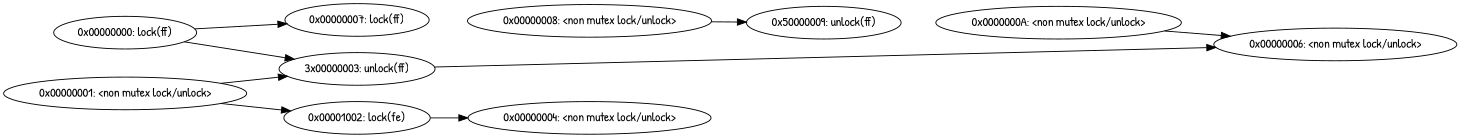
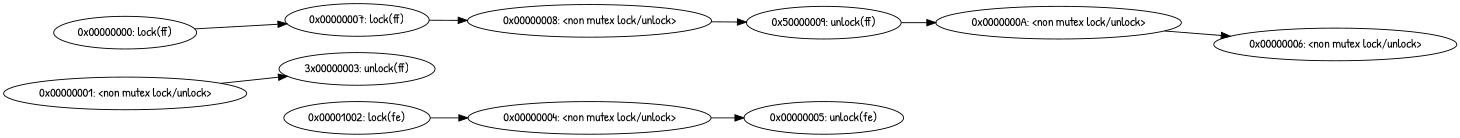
  digraph {
    fontname="Patrick Hand"
    rankdir=LR
    node [fontname="Patrick Hand"]
    edge [fontname="Patrick Hand"]
    n1 [label="0x00000000: lock(ff)"]
    n2 [label="3x00000003: unlock(ff)"]
    n3 [label="0x00000007: lock(ff)"]
    n4 [label="0x00000001: <non mutex lock/unlock>"]
    n5 [label="0x00001002: lock(fe)"]
    n6 [label="0x00000006: <non mutex lock/unlock>"]
    n7 [label="0x00000004: <non mutex lock/unlock>"]
+   n8 [label="0x00000005: unlock(fe)"]
    n9 [label="0x00000008: <non mutex lock/unlock>"]
    n10 [label="0x50000009: unlock(ff)"]
    n11 [label="0x0000000A: <non mutex lock/unlock>"]
-   n1 -> n2
    n1 -> n3
-   n2 -> n6
+   n3 -> n9
    n4 -> n2
-   n4 -> n5
    n5 -> n7
+   n7 -> n8
    n9 -> n10
+   n10 -> n11
    n11 -> n6
  }
